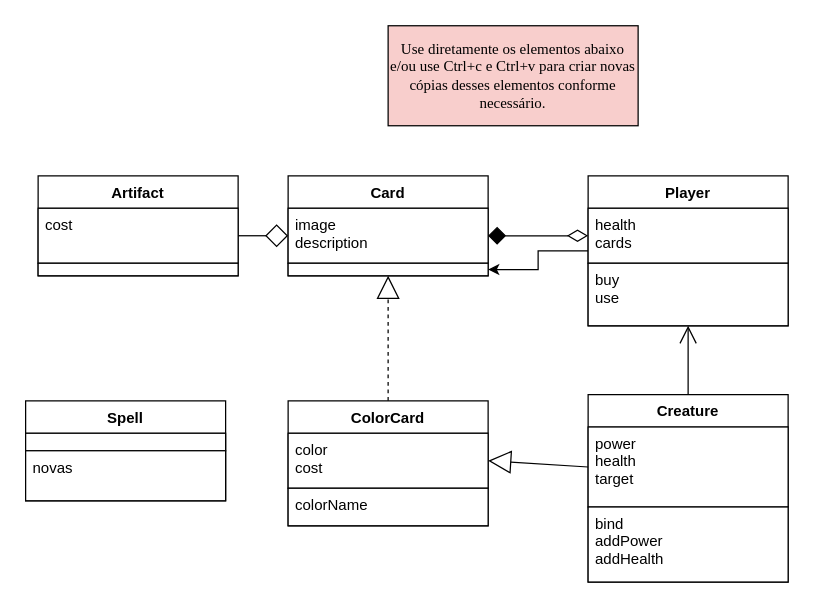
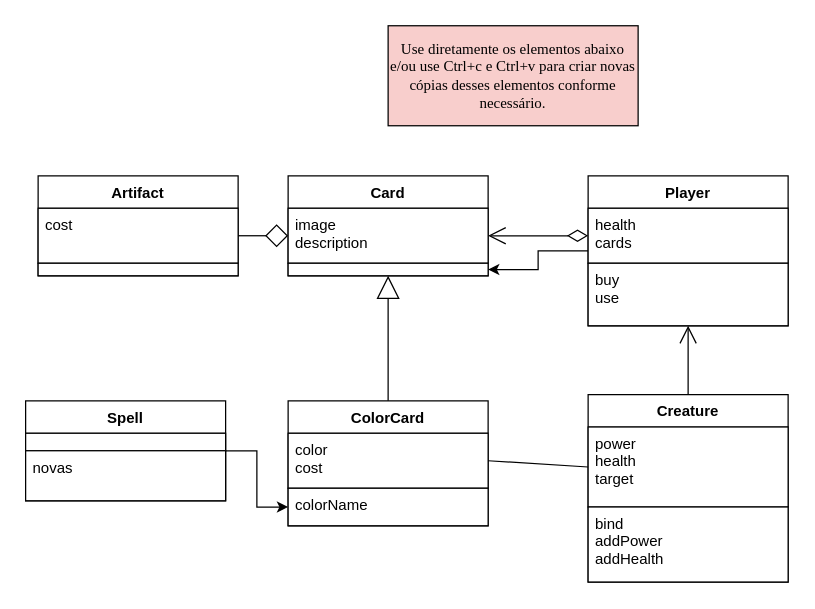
  <mxCell id="0" />
  <mxCell id="1" parent="0" />
  <mxCell id="2" value="Artifact" style="swimlane;fontStyle=1;align=center;verticalAlign=top;childLayout=stackLayout;horizontal=1;startSize=26;horizontalStack=0;resizeParent=1;resizeParentMax=0;resizeLast=0;collapsible=1;marginBottom=0;fontColor=#000000;strokeColor=#000000;fillColor=#FFFFFF;" parent="1" vertex="1"><mxGeometry x="30" y="140" width="160" height="80" as="geometry" /></mxCell>
  <mxCell id="3" value="cost" style="text;strokeColor=#000000;fillColor=#FFFFFF;align=left;verticalAlign=top;spacingLeft=4;spacingRight=4;overflow=hidden;rotatable=0;points=[[0,0.5],[1,0.5]];portConstraint=eastwest;fontColor=#000000;" parent="2" vertex="1"><mxGeometry y="26" width="160" height="44" as="geometry" /></mxCell>
  <mxCell id="4" value="" style="text;strokeColor=#000000;fillColor=#FFFFFF;align=left;verticalAlign=top;spacingLeft=4;spacingRight=4;overflow=hidden;rotatable=0;points=[[0,0.5],[1,0.5]];portConstraint=eastwest;fontColor=#000000;" parent="2" vertex="1"><mxGeometry y="70" width="160" height="10" as="geometry" /></mxCell>
  <mxCell id="5" value="Card" style="swimlane;fontStyle=1;align=center;verticalAlign=top;childLayout=stackLayout;horizontal=1;startSize=26;horizontalStack=0;resizeParent=1;resizeParentMax=0;resizeLast=0;collapsible=1;marginBottom=0;fontColor=#000000;strokeColor=#000000;fillColor=#FFFFFF;" parent="1" vertex="1"><mxGeometry x="230" y="140" width="160" height="80" as="geometry" /></mxCell>
  <mxCell id="6" value="image&#10;description" style="text;strokeColor=#000000;fillColor=#FFFFFF;align=left;verticalAlign=top;spacingLeft=4;spacingRight=4;overflow=hidden;rotatable=0;points=[[0,0.5],[1,0.5]];portConstraint=eastwest;fontColor=#000000;" parent="5" vertex="1"><mxGeometry y="26" width="160" height="44" as="geometry" /></mxCell>
  <mxCell id="7" value="" style="text;strokeColor=#000000;fillColor=#FFFFFF;align=left;verticalAlign=top;spacingLeft=4;spacingRight=4;overflow=hidden;rotatable=0;points=[[0,0.5],[1,0.5]];portConstraint=eastwest;fontColor=#000000;" parent="5" vertex="1"><mxGeometry y="70" width="160" height="10" as="geometry" /></mxCell>
  <mxCell id="8" value="ColorCard" style="swimlane;fontStyle=1;align=center;verticalAlign=top;childLayout=stackLayout;horizontal=1;startSize=26;horizontalStack=0;resizeParent=1;resizeParentMax=0;resizeLast=0;collapsible=1;marginBottom=0;fontColor=#000000;strokeColor=#000000;fillColor=#FFFFFF;" parent="1" vertex="1"><mxGeometry x="230" y="320" width="160" height="100" as="geometry" /></mxCell>
  <mxCell id="9" value="color&#10;cost" style="text;strokeColor=#000000;fillColor=#FFFFFF;align=left;verticalAlign=top;spacingLeft=4;spacingRight=4;overflow=hidden;rotatable=0;points=[[0,0.5],[1,0.5]];portConstraint=eastwest;fontColor=#000000;" parent="8" vertex="1"><mxGeometry y="26" width="160" height="44" as="geometry" /></mxCell>
  <mxCell id="10" value="colorName" style="text;strokeColor=#000000;fillColor=#FFFFFF;align=left;verticalAlign=top;spacingLeft=4;spacingRight=4;overflow=hidden;rotatable=0;points=[[0,0.5],[1,0.5]];portConstraint=eastwest;fontColor=#000000;" parent="8" vertex="1"><mxGeometry y="70" width="160" height="30" as="geometry" /></mxCell>
  <mxCell id="11" value="Creature" style="swimlane;fontStyle=1;align=center;verticalAlign=top;childLayout=stackLayout;horizontal=1;startSize=26;horizontalStack=0;resizeParent=1;resizeParentMax=0;resizeLast=0;collapsible=1;marginBottom=0;fontColor=#000000;strokeColor=#000000;fillColor=#FFFFFF;" parent="1" vertex="1"><mxGeometry x="470" y="315" width="160" height="150" as="geometry" /></mxCell>
  <mxCell id="12" value="power&#10;health&#10;target" style="text;strokeColor=#000000;fillColor=#FFFFFF;align=left;verticalAlign=top;spacingLeft=4;spacingRight=4;overflow=hidden;rotatable=0;points=[[0,0.5],[1,0.5]];portConstraint=eastwest;fontColor=#000000;" parent="11" vertex="1"><mxGeometry y="26" width="160" height="64" as="geometry" /></mxCell>
  <mxCell id="13" value="bind&#10;addPower&#10;addHealth" style="text;strokeColor=#000000;fillColor=#FFFFFF;align=left;verticalAlign=top;spacingLeft=4;spacingRight=4;overflow=hidden;rotatable=0;points=[[0,0.5],[1,0.5]];portConstraint=eastwest;fontColor=#000000;" parent="11" vertex="1"><mxGeometry y="90" width="160" height="60" as="geometry" /></mxCell>
  <mxCell id="14" value="&lt;font face=&quot;Lora&quot; data-font-src=&quot;https://fonts.googleapis.com/css?family=Lora&quot;&gt;Use diretamente os elementos abaixo e/ou use Ctrl+c e Ctrl+v para criar novas cópias desses elementos&amp;nbsp;conforme necessário.&lt;/font&gt;" style="text;html=1;strokeColor=#000000;align=center;verticalAlign=middle;whiteSpace=wrap;rounded=0;fillColor=#f8cecc;fontColor=#000000;" parent="1" vertex="1"><mxGeometry x="310" y="20" width="200" height="80" as="geometry" /></mxCell>
  <mxCell id="15" value="" style="endArrow=open;endFill=1;endSize=12;html=1;fontColor=#000000;strokeColor=#000000;exitX=0.5;exitY=0;exitDx=0;exitDy=0;entryX=0.5;entryY=1;entryDx=0;entryDy=0;" parent="1" edge="1" target="18" source="11"><mxGeometry width="160" relative="1" as="geometry"><mxPoint x="280" y="580" as="sourcePoint" /><mxPoint x="400" y="580" as="targetPoint" /></mxGeometry></mxCell>
  <mxCell id="16" value="" style="endArrow=diamond;endSize=16;endFill=0;html=1;strokeColor=#000000;fontColor=#000000;labelBackgroundColor=#FFFFFF;exitX=1;exitY=0.5;exitDx=0;exitDy=0;entryX=0;entryY=0.5;entryDx=0;entryDy=0;" parent="1" edge="1" target="6" source="3"><mxGeometry width="160" relative="1" as="geometry"><mxPoint x="550" y="320" as="sourcePoint" /><mxPoint x="670" y="320" as="targetPoint" /></mxGeometry></mxCell>
  <mxCell id="17" value="" style="edgeStyle=orthogonalEdgeStyle;rounded=0;orthogonalLoop=1;jettySize=auto;html=1;" edge="1" parent="1" source="18" target="7"><mxGeometry relative="1" as="geometry" /></mxCell>
  <mxCell id="18" value="Player" style="swimlane;fontStyle=1;align=center;verticalAlign=top;childLayout=stackLayout;horizontal=1;startSize=26;horizontalStack=0;resizeParent=1;resizeParentMax=0;resizeLast=0;collapsible=1;marginBottom=0;fontColor=#000000;strokeColor=#000000;fillColor=#FFFFFF;" vertex="1" parent="1"><mxGeometry x="470" y="140" width="160" height="120" as="geometry" /></mxCell>
  <mxCell id="19" value="health&#10;cards" style="text;strokeColor=#000000;fillColor=#FFFFFF;align=left;verticalAlign=top;spacingLeft=4;spacingRight=4;overflow=hidden;rotatable=0;points=[[0,0.5],[1,0.5]];portConstraint=eastwest;fontColor=#000000;" vertex="1" parent="18"><mxGeometry y="26" width="160" height="44" as="geometry" /></mxCell>
  <mxCell id="20" value="buy&#10;use" style="text;strokeColor=#000000;fillColor=#FFFFFF;align=left;verticalAlign=top;spacingLeft=4;spacingRight=4;overflow=hidden;rotatable=0;points=[[0,0.5],[1,0.5]];portConstraint=eastwest;fontColor=#000000;" vertex="1" parent="18"><mxGeometry y="70" width="160" height="50" as="geometry" /></mxCell>
+ <mxCell id="21" value="" style="edgeStyle=orthogonalEdgeStyle;rounded=0;orthogonalLoop=1;jettySize=auto;html=1;" edge="1" parent="1" source="22" target="10"><mxGeometry relative="1" as="geometry" /></mxCell>
  <mxCell id="22" value="Spell" style="swimlane;fontStyle=1;align=center;verticalAlign=top;childLayout=stackLayout;horizontal=1;startSize=26;horizontalStack=0;resizeParent=1;resizeParentMax=0;resizeLast=0;collapsible=1;marginBottom=0;fontColor=#000000;strokeColor=#000000;fillColor=#FFFFFF;" vertex="1" parent="1"><mxGeometry x="20" y="320" width="160" height="80" as="geometry" /></mxCell>
  <mxCell id="23" value="" style="text;strokeColor=#000000;fillColor=#FFFFFF;align=left;verticalAlign=top;spacingLeft=4;spacingRight=4;overflow=hidden;rotatable=0;points=[[0,0.5],[1,0.5]];portConstraint=eastwest;fontColor=#000000;" vertex="1" parent="22"><mxGeometry y="26" width="160" height="14" as="geometry" /></mxCell>
  <mxCell id="24" value="novas" style="text;strokeColor=#000000;fillColor=#FFFFFF;align=left;verticalAlign=top;spacingLeft=4;spacingRight=4;overflow=hidden;rotatable=0;points=[[0,0.5],[1,0.5]];portConstraint=eastwest;fontColor=#000000;" vertex="1" parent="22"><mxGeometry y="40" width="160" height="40" as="geometry" /></mxCell>
- <mxCell id="25" value="" style="endArrow=block;endSize=16;endFill=0;html=1;strokeColor=#000000;fontColor=#000000;labelBackgroundColor=#FFFFFF;exitX=0;exitY=0.5;exitDx=0;exitDy=0;entryX=1;entryY=0.5;entryDx=0;entryDy=0;" edge="1" parent="1" source="12" target="9"><mxGeometry width="160" relative="1" as="geometry"><mxPoint x="470" y="670" as="sourcePoint" /><mxPoint x="590" y="670" as="targetPoint" /></mxGeometry></mxCell>
- <mxCell id="26" value="" style="endArrow=block;endSize=16;endFill=0;html=1;strokeColor=#000000;fontColor=#000000;labelBackgroundColor=#FFFFFF;exitX=0.5;exitY=0;exitDx=0;exitDy=0;entryX=0.5;entryY=1;entryDx=0;entryDy=0;dashed=1;" edge="1" parent="1" source="8" target="5"><mxGeometry width="160" relative="1" as="geometry"><mxPoint x="380" y="270" as="sourcePoint" /><mxPoint x="500" y="270" as="targetPoint" /></mxGeometry></mxCell>
- <mxCell id="27" value="" style="endArrow=diamond;html=1;endSize=12;startArrow=diamondThin;startSize=14;startFill=0;edgeStyle=orthogonalEdgeStyle;align=left;verticalAlign=bottom;fontColor=#000000;strokeColor=#000000;exitX=0;exitY=0.5;exitDx=0;exitDy=0;entryX=1;entryY=0.5;entryDx=0;entryDy=0;" parent="1" edge="1" target="6" source="19"><mxGeometry x="-1" y="3" relative="1" as="geometry"><mxPoint x="420" y="220" as="sourcePoint" /><mxPoint x="540" y="220" as="targetPoint" /></mxGeometry></mxCell>
+ <mxCell id="25" value="" style="endArrow=none;endSize=16;endFill=0;html=1;strokeColor=#000000;fontColor=#000000;labelBackgroundColor=#FFFFFF;exitX=0;exitY=0.5;exitDx=0;exitDy=0;entryX=1;entryY=0.5;entryDx=0;entryDy=0;" edge="1" parent="1" source="12" target="9"><mxGeometry width="160" relative="1" as="geometry"><mxPoint x="470" y="670" as="sourcePoint" /><mxPoint x="590" y="670" as="targetPoint" /></mxGeometry></mxCell>
+ <mxCell id="26" value="" style="endArrow=block;endSize=16;endFill=0;html=1;strokeColor=#000000;fontColor=#000000;labelBackgroundColor=#FFFFFF;exitX=0.5;exitY=0;exitDx=0;exitDy=0;entryX=0.5;entryY=1;entryDx=0;entryDy=0;" edge="1" parent="1" source="8" target="5"><mxGeometry width="160" relative="1" as="geometry"><mxPoint x="380" y="270" as="sourcePoint" /><mxPoint x="500" y="270" as="targetPoint" /></mxGeometry></mxCell>
+ <mxCell id="27" value="" style="endArrow=open;html=1;endSize=12;startArrow=diamondThin;startSize=14;startFill=0;edgeStyle=orthogonalEdgeStyle;align=left;verticalAlign=bottom;fontColor=#000000;strokeColor=#000000;exitX=0;exitY=0.5;exitDx=0;exitDy=0;entryX=1;entryY=0.5;entryDx=0;entryDy=0;" parent="1" edge="1" target="6" source="19"><mxGeometry x="-1" y="3" relative="1" as="geometry"><mxPoint x="420" y="220" as="sourcePoint" /><mxPoint x="540" y="220" as="targetPoint" /></mxGeometry></mxCell>
